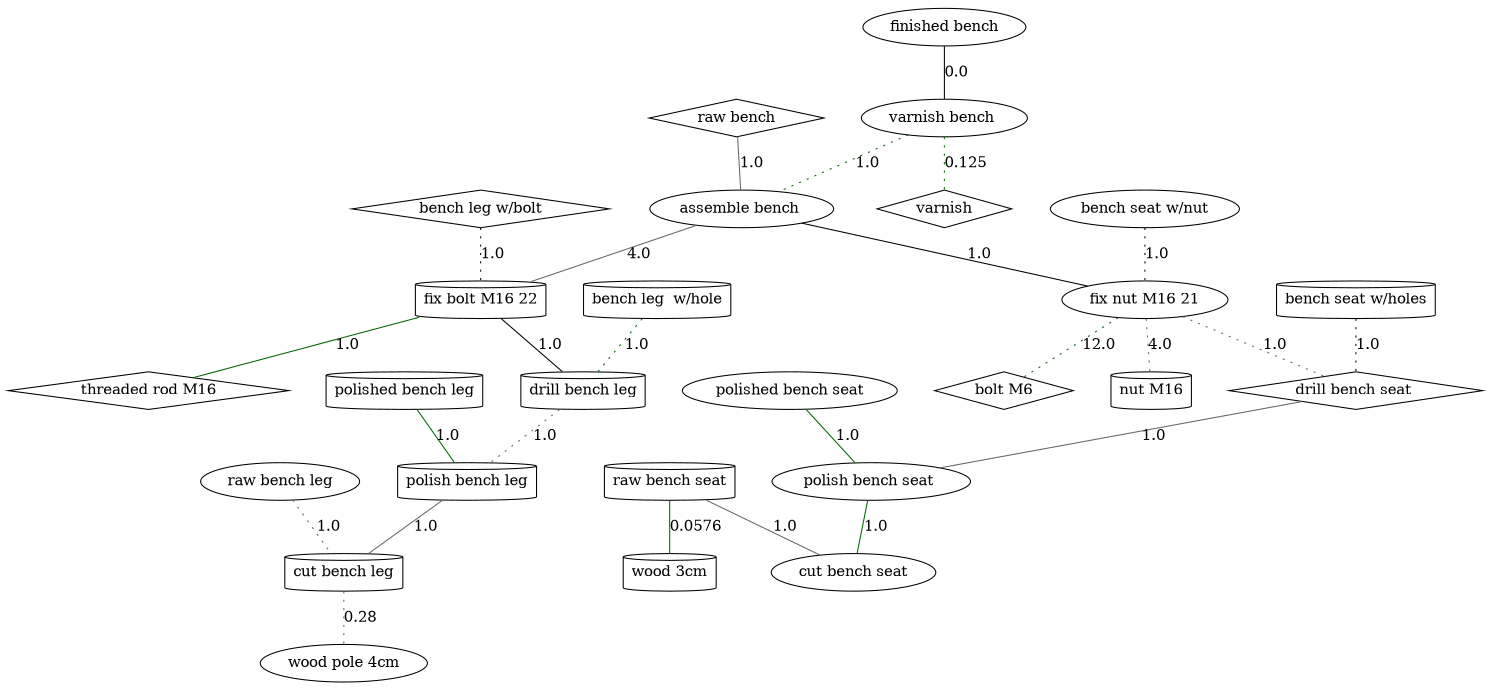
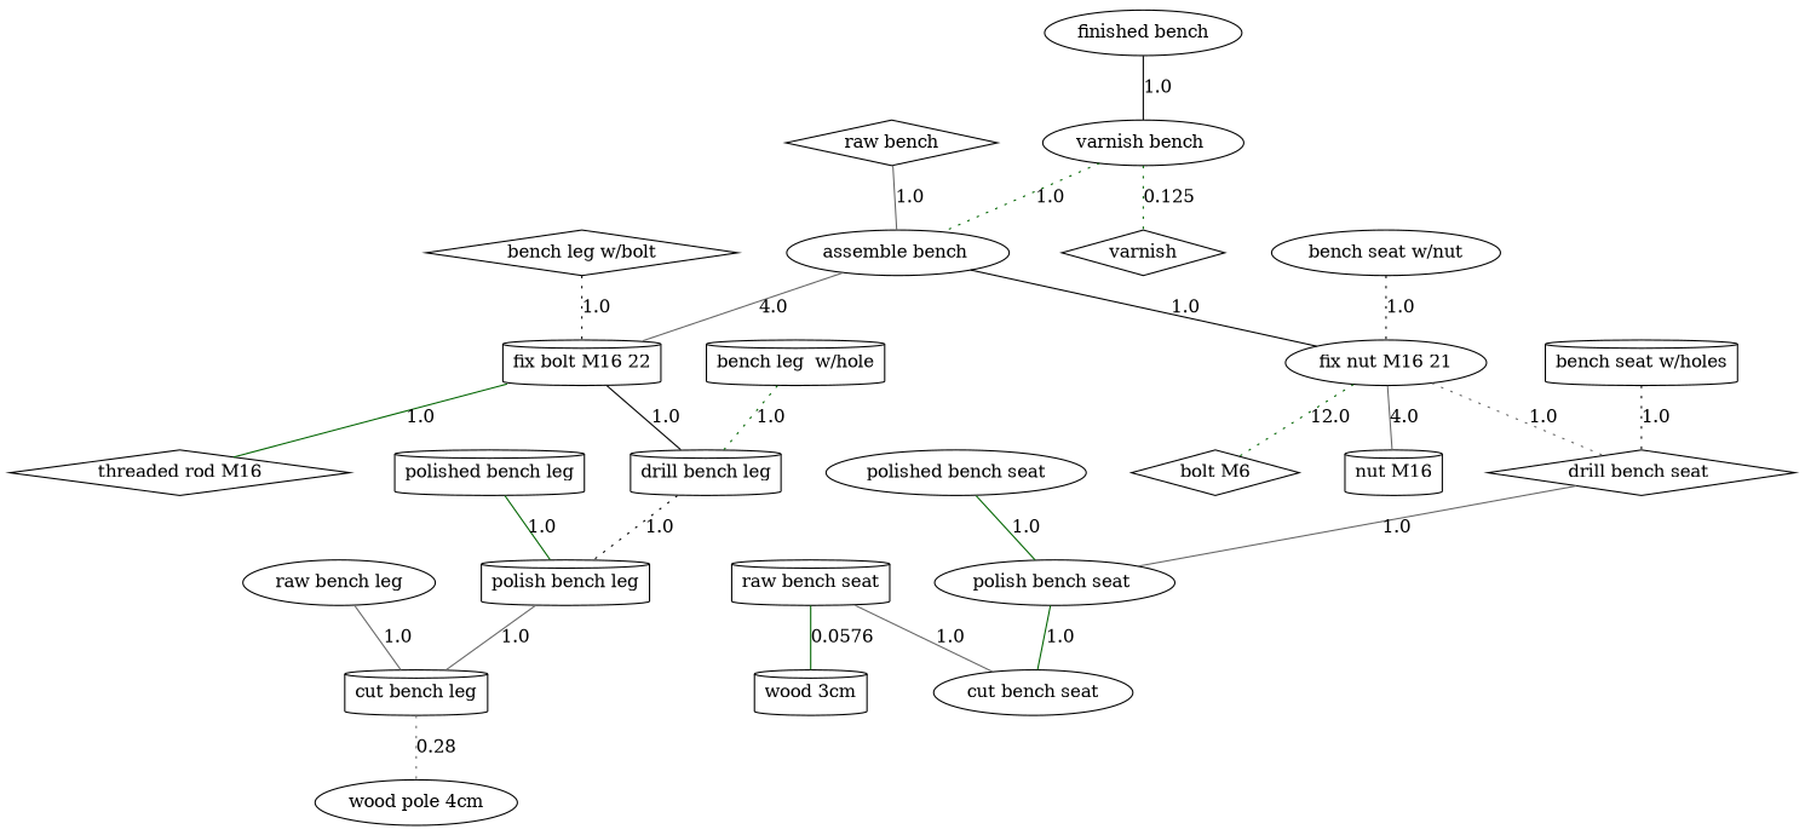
  graph {
    nodesep=0.5
    ranksep=0.5
    splines=false
    node [shape=cylinder]
    edge [color=darkgreen style=solid]
    n1 [label="bench leg  w/hole"]
    n2 [label="drill bench leg"]
    n3 [label="polish bench leg"]
    n4 [label="cut bench leg"]
    n5 [label="wood pole 4cm" shape=ellipse]
    n6 [label="bench leg w/bolt" shape=diamond]
    n7 [label="fix bolt M16 22"]
    n8 [label="threaded rod M16" shape=diamond]
    n9 [label="bench seat w/holes"]
    n10 [label="drill bench seat " shape=diamond]
    n11 [label="polish bench seat " shape=ellipse]
    n12 [label="cut bench seat" shape=ellipse]
    n13 [label="wood 3cm"]
    n14 [label="bench seat w/nut" shape=ellipse]
    n15 [label="fix nut M16 21" shape=ellipse]
    n16 [label="bolt M6" shape=diamond]
    n17 [label="nut M16"]
    n18 [label="finished bench" shape=ellipse]
    n19 [label="varnish bench " shape=ellipse]
    n20 [label=varnish shape=diamond]
    n21 [label="assemble bench " shape=ellipse]
    n22 [label="polished bench leg"]
    n23 [label="polished bench seat" shape=ellipse]
    n24 [label="raw bench" shape=diamond]
    n25 [label="raw bench leg" shape=ellipse]
    n26 [label="raw bench seat"]
    n1 -- n2 [label=1.0 style=dotted]
-   n2 -- n3 [color=gray40 label=1.0 style=dotted]
+   n2 -- n3 [color=black label=1.0 style=dotted]
    n3 -- n4 [color=gray40 label=1.0]
    n4 -- n5 [color=gray40 label=0.28 style=dotted]
    n6 -- n7 [color=black label=1.0 style=dotted]
    n7 -- n2 [color=black label=1.0]
    n7 -- n8 [label=1.0]
    n9 -- n10 [color=black label=1.0 style=dotted]
    n10 -- n11 [color=gray40 label=1.0]
    n11 -- n12 [label=1.0]
    n14 -- n15 [color=black label=1.0 style=dotted]
    n15 -- n10 [color=gray40 label=1.0 style=dotted]
    n15 -- n16 [label=12.0 style=dotted]
-   n15 -- n17 [color=gray40 label=4.0 style=dotted]
-   n18 -- n19 [color=black label=0.0]
+   n15 -- n17 [color=gray40 label=4.0]
+   n18 -- n19 [color=black label=1.0]
    n19 -- n20 [label=0.125 style=dotted]
    n19 -- n21 [label=1.0 style=dotted]
    n21 -- n7 [color=gray40 label=4.0]
    n21 -- n15 [color=black label=1.0]
    n22 -- n3 [label=1.0]
    n23 -- n11 [label=1.0]
    n24 -- n21 [color=gray40 label=1.0]
-   n25 -- n4 [color=gray40 label=1.0 style=dotted]
+   n25 -- n4 [color=gray40 label=1.0]
    n26 -- n12 [color=gray40 label=1.0]
    n26 -- n13 [label=0.0576]
  }
